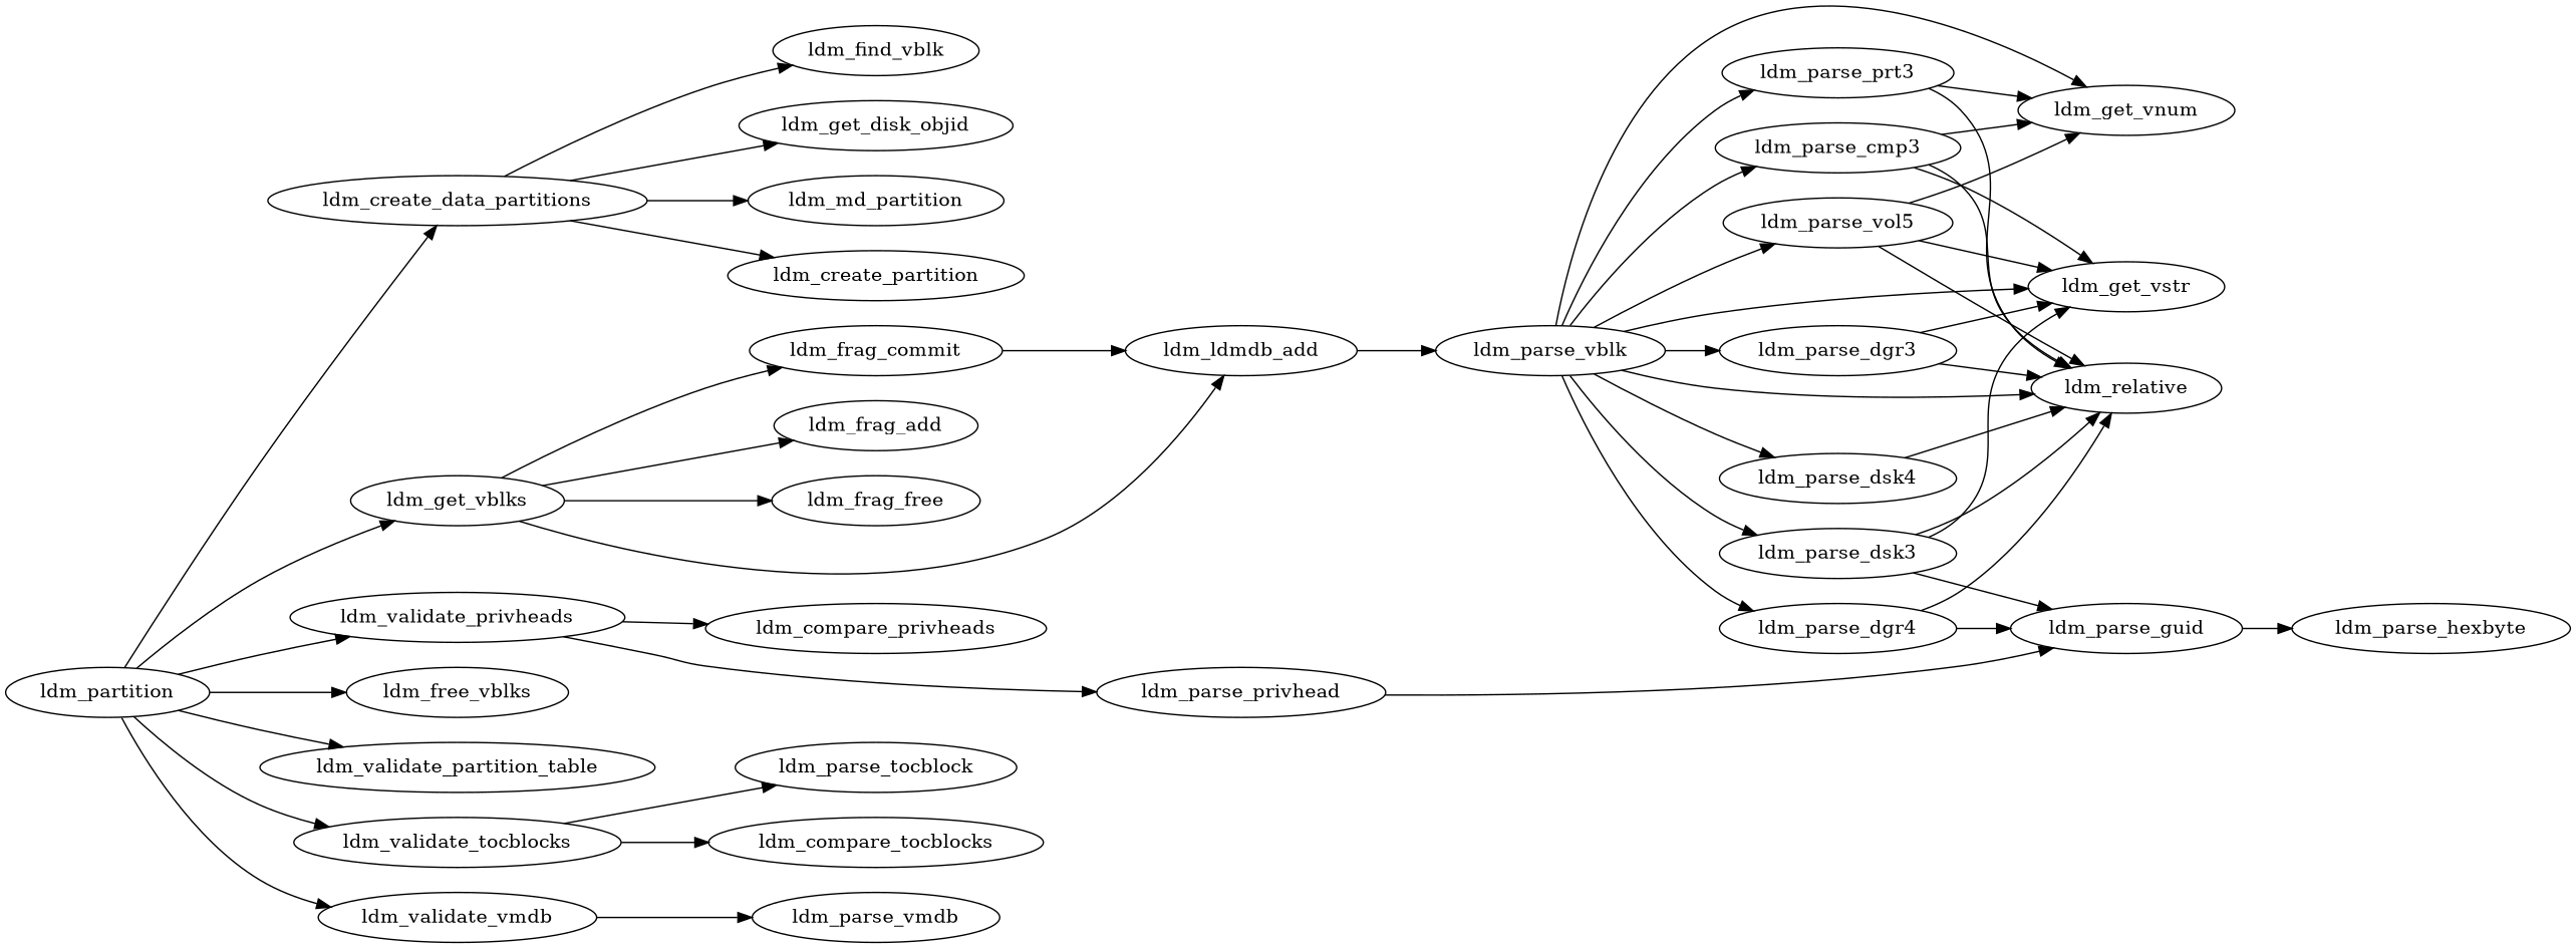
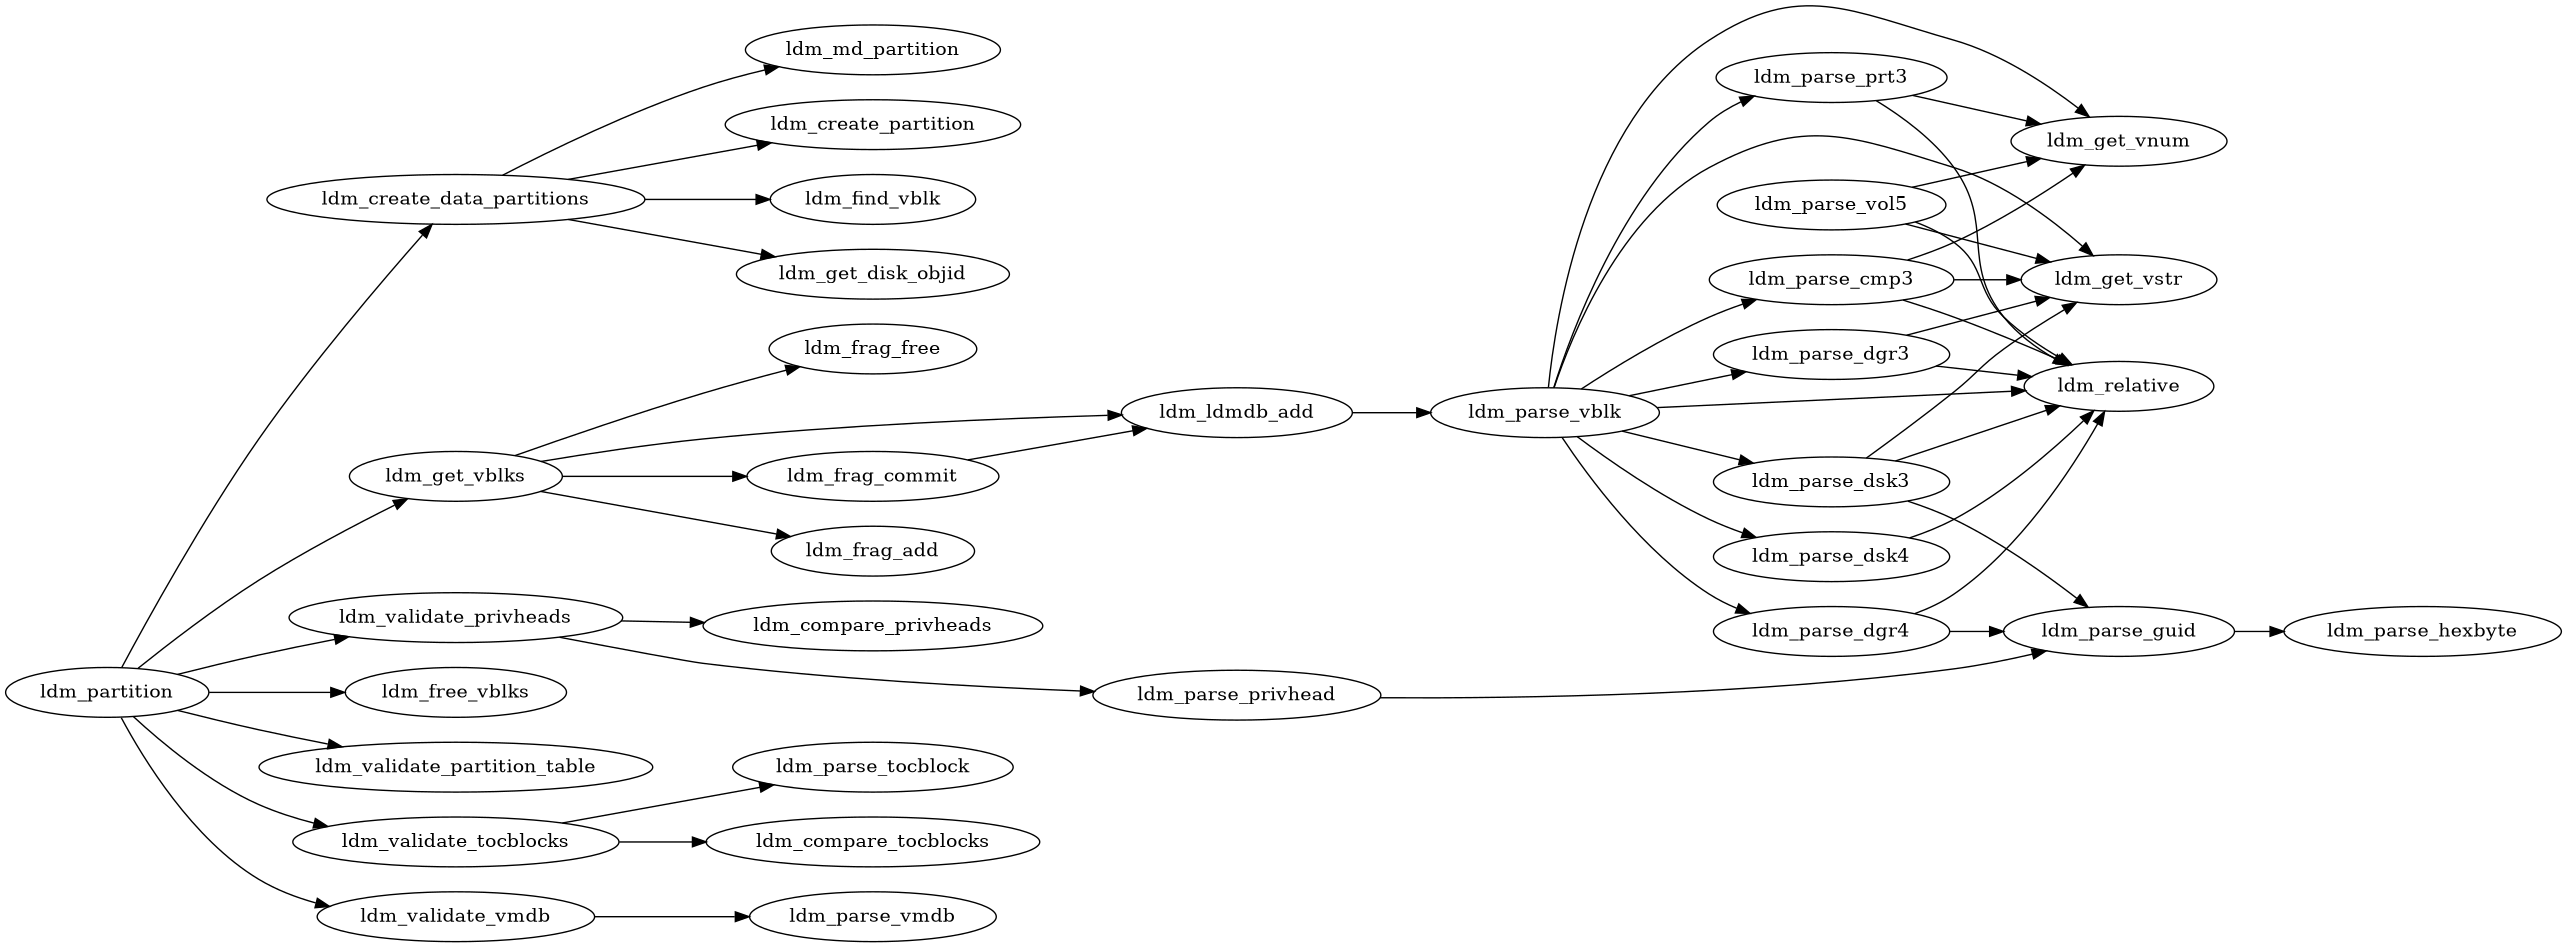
  digraph {
    color=black
    fontcolor=black
    fontname="Times-Roman"
    fontsize=14
    rankdir=LR
    node [color=black fontcolor=black fontname="Times-Roman" fontsize=14 shape=ellipse]
    edge [color=black fontcolor=black fontname="Times-Roman" fontsize=14]
    ldm_create_data_partitions [height=0.500000 width=2.390000]
    ldm_create_partition [height=0.500000 width=1.890000]
    ldm_find_vblk [height=0.500000 width=1.440000]
    ldm_get_disk_objid [height=0.500000 width=1.830000]
    n5 [height=0.500000 label=ldm_md_partition width=1.610000]
    ldm_frag_commit [height=0.500000 width=1.690000]
    ldm_ldmdb_add [height=0.500000 width=1.560000]
    ldm_parse_vblk [height=0.500000 width=1.530000]
    ldm_parse_cmp3 [height=0.500000 width=1.610000]
    ldm_get_vnum [height=0.500000 width=1.440000]
    ldm_get_vstr [height=0.500000 width=1.310000]
    ldm_relative [height=0.500000 width=1.250000]
    ldm_parse_dgr3 [height=0.500000 width=1.530000]
    ldm_parse_dgr4 [height=0.500000 width=1.530000]
    ldm_parse_dsk3 [height=0.500000 width=1.560000]
    ldm_parse_dsk4 [height=0.500000 width=1.560000]
    ldm_parse_prt3 [height=0.500000 width=1.500000]
    ldm_parse_vol5 [height=0.500000 width=1.530000]
    ldm_get_vblks [height=0.500000 width=1.440000]
    ldm_frag_add [height=0.500000 width=1.360000]
    ldm_frag_free [height=0.500000 width=1.390000]
    ldm_parse_guid [height=0.500000 width=1.530000]
    ldm_parse_hexbyte [height=0.500000 width=1.810000]
    ldm_parse_privhead [height=0.500000 width=1.860000]
    ldm_partition [height=0.500000 width=1.330000]
    ldm_free_vblks [height=0.500000 width=1.500000]
    ldm_validate_partition_table [height=0.500000 width=2.530000]
    ldm_validate_privheads [height=0.500000 width=2.140000]
    ldm_validate_tocblocks [height=0.500000 width=2.140000]
    ldm_validate_vmdb [height=0.500000 width=1.830000]
    ldm_compare_privheads [height=0.500000 width=2.190000]
    ldm_compare_tocblocks [height=0.500000 width=2.190000]
    ldm_parse_tocblock [height=0.500000 width=1.860000]
    ldm_parse_vmdb [height=0.500000 width=1.640000]
    ldm_create_data_partitions -> ldm_create_partition
    ldm_create_data_partitions -> ldm_find_vblk
    ldm_create_data_partitions -> ldm_get_disk_objid
    ldm_create_data_partitions -> n5
    ldm_frag_commit -> ldm_ldmdb_add
    ldm_ldmdb_add -> ldm_parse_vblk
    ldm_parse_vblk -> ldm_parse_cmp3
    ldm_parse_vblk -> ldm_get_vnum
    ldm_parse_vblk -> ldm_get_vstr
    ldm_parse_vblk -> ldm_relative
    ldm_parse_vblk -> ldm_parse_dgr3
    ldm_parse_vblk -> ldm_parse_dgr4
    ldm_parse_vblk -> ldm_parse_dsk3
    ldm_parse_vblk -> ldm_parse_dsk4
    ldm_parse_vblk -> ldm_parse_prt3
-   ldm_parse_vblk -> ldm_parse_vol5
    ldm_parse_cmp3 -> ldm_get_vnum
    ldm_parse_cmp3 -> ldm_get_vstr
    ldm_parse_cmp3 -> ldm_relative
    ldm_parse_dgr3 -> ldm_get_vstr
    ldm_parse_dgr3 -> ldm_relative
    ldm_parse_dgr4 -> ldm_relative
    ldm_parse_dgr4 -> ldm_parse_guid
    ldm_parse_dsk3 -> ldm_get_vstr
    ldm_parse_dsk3 -> ldm_relative
    ldm_parse_dsk3 -> ldm_parse_guid
    ldm_parse_dsk4 -> ldm_relative
    ldm_parse_prt3 -> ldm_get_vnum
    ldm_parse_prt3 -> ldm_relative
    ldm_parse_vol5 -> ldm_get_vnum
    ldm_parse_vol5 -> ldm_get_vstr
    ldm_parse_vol5 -> ldm_relative
    ldm_get_vblks -> ldm_frag_commit
    ldm_get_vblks -> ldm_ldmdb_add
    ldm_get_vblks -> ldm_frag_add
    ldm_get_vblks -> ldm_frag_free
    ldm_parse_guid -> ldm_parse_hexbyte
    ldm_parse_privhead -> ldm_parse_guid
    ldm_partition -> ldm_create_data_partitions
    ldm_partition -> ldm_get_vblks
    ldm_partition -> ldm_free_vblks
    ldm_partition -> ldm_validate_partition_table
    ldm_partition -> ldm_validate_privheads
    ldm_partition -> ldm_validate_tocblocks
    ldm_partition -> ldm_validate_vmdb
    ldm_validate_privheads -> ldm_parse_privhead
    ldm_validate_privheads -> ldm_compare_privheads
    ldm_validate_tocblocks -> ldm_compare_tocblocks
    ldm_validate_tocblocks -> ldm_parse_tocblock
    ldm_validate_vmdb -> ldm_parse_vmdb
  }
